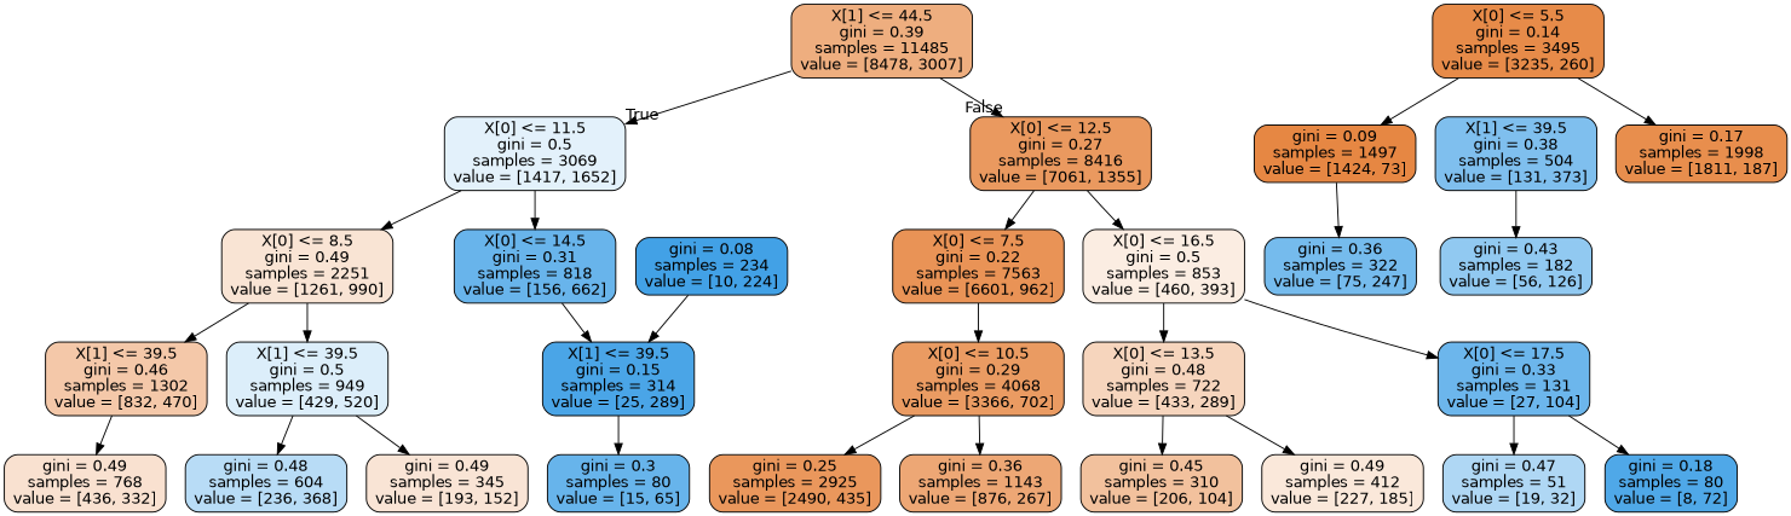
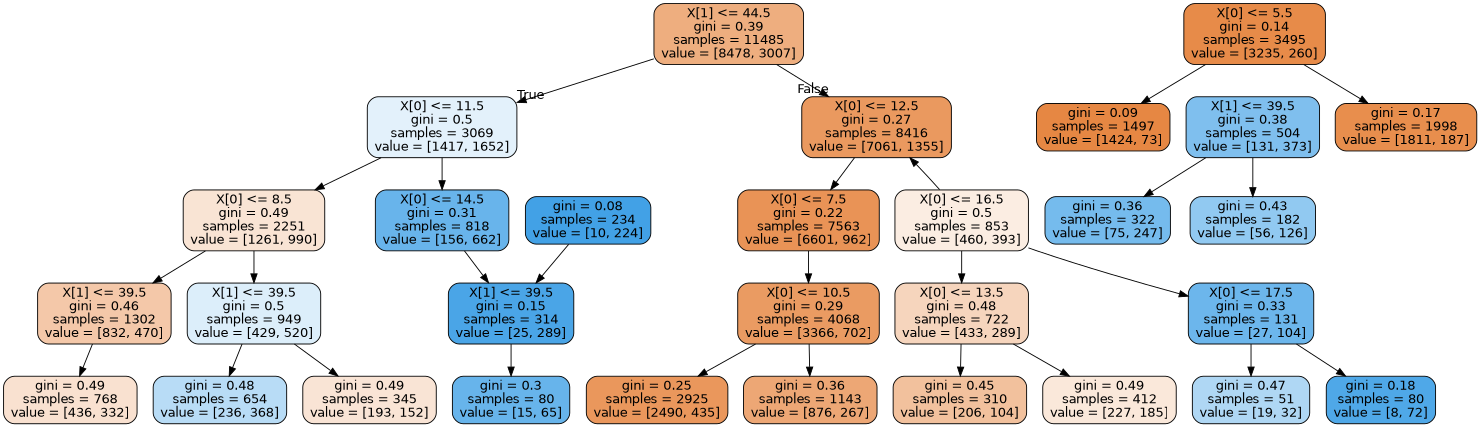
  digraph {
    node [color=black fontname=helvetica shape=box style="filled, rounded"]
    edge [fontname=helvetica]
    n1 [fillcolor="#eeae7f" label="X[1] <= 44.5\ngini = 0.39\nsamples = 11485\nvalue = [8478, 3007]"]
    n2 [fillcolor="#e3f1fb" label="X[0] <= 11.5\ngini = 0.5\nsamples = 3069\nvalue = [1417, 1652]"]
    n3 [fillcolor="#ea995f" label="X[0] <= 12.5\ngini = 0.27\nsamples = 8416\nvalue = [7061, 1355]"]
    n4 [fillcolor="#f9e4d4" label="X[0] <= 8.5\ngini = 0.49\nsamples = 2251\nvalue = [1261, 990]"]
    n5 [fillcolor="#68b4eb" label="X[0] <= 14.5\ngini = 0.31\nsamples = 818\nvalue = [156, 662]"]
    n6 [fillcolor="#e99356" label="X[0] <= 7.5\ngini = 0.22\nsamples = 7563\nvalue = [6601, 962]"]
    n7 [fillcolor="#fbede2" label="X[0] <= 16.5\ngini = 0.5\nsamples = 853\nvalue = [460, 393]"]
    n8 [fillcolor="#f4c8a9" label="X[1] <= 39.5\ngini = 0.46\nsamples = 1302\nvalue = [832, 470]"]
    n9 [fillcolor="#dceefa" label="X[1] <= 39.5\ngini = 0.5\nsamples = 949\nvalue = [429, 520]"]
    n10 [fillcolor="#4aa5e7" label="X[1] <= 39.5\ngini = 0.15\nsamples = 314\nvalue = [25, 289]"]
    n11 [fillcolor="#f9e1d0" label="gini = 0.49\nsamples = 768\nvalue = [436, 332]"]
-   n12 [fillcolor="#b8dcf6" label="gini = 0.48\nsamples = 604\nvalue = [236, 368]"]
+   n12 [fillcolor="#b8dcf6" label="gini = 0.48\nsamples = 654\nvalue = [236, 368]"]
    n13 [fillcolor="#f9e4d5" label="gini = 0.49\nsamples = 345\nvalue = [193, 152]"]
    n14 [fillcolor="#7fbfee" label="X[1] <= 39.5\ngini = 0.38\nsamples = 504\nvalue = [131, 373]"]
    n15 [fillcolor="#75bbed" label="gini = 0.36\nsamples = 322\nvalue = [75, 247]"]
    n16 [fillcolor="#91c9f1" label="gini = 0.43\nsamples = 182\nvalue = [56, 126]"]
    n17 [fillcolor="#67b4eb" label="gini = 0.3\nsamples = 80\nvalue = [15, 65]"]
    n18 [fillcolor="#42a1e6" label="gini = 0.08\nsamples = 234\nvalue = [10, 224]"]
    n19 [fillcolor="#ea9b62" label="X[0] <= 10.5\ngini = 0.29\nsamples = 4068\nvalue = [3366, 702]"]
    n20 [fillcolor="#f6d5bd" label="X[0] <= 13.5\ngini = 0.48\nsamples = 722\nvalue = [433, 289]"]
    n21 [fillcolor="#6cb6ec" label="X[0] <= 17.5\ngini = 0.33\nsamples = 131\nvalue = [27, 104]"]
    n22 [fillcolor="#e78b49" label="X[0] <= 5.5\ngini = 0.14\nsamples = 3495\nvalue = [3235, 260]"]
    n23 [fillcolor="#e68743" label="gini = 0.09\nsamples = 1497\nvalue = [1424, 73]"]
    n24 [fillcolor="#e88e4d" label="gini = 0.17\nsamples = 1998\nvalue = [1811, 187]"]
    n25 [fillcolor="#ea975c" label="gini = 0.25\nsamples = 2925\nvalue = [2490, 435]"]
    n26 [fillcolor="#eda775" label="gini = 0.36\nsamples = 1143\nvalue = [876, 267]"]
    n27 [fillcolor="#f2c19d" label="gini = 0.45\nsamples = 310\nvalue = [206, 104]"]
    n28 [fillcolor="#fae8da" label="gini = 0.49\nsamples = 412\nvalue = [227, 185]"]
    n29 [fillcolor="#afd7f4" label="gini = 0.47\nsamples = 51\nvalue = [19, 32]"]
    n30 [fillcolor="#4fa8e8" label="gini = 0.18\nsamples = 80\nvalue = [8, 72]"]
    n1 -> n2 [headlabel=True labelangle=45 labeldistance=2.5]
    n1 -> n3 [headlabel=False labelangle=-45 labeldistance=2.5]
    n2 -> n4
    n2 -> n5
    n3 -> n6
-   n3 -> n7
+   n7 -> n3
    n4 -> n8
    n4 -> n9
    n5 -> n10
    n6 -> n19
    n7 -> n20
    n7 -> n21
    n8 -> n11
    n9 -> n12
    n9 -> n13
    n10 -> n17
-   n23 -> n15
+   n14 -> n15
    n14 -> n16
    n18 -> n10
    n19 -> n25
    n19 -> n26
    n20 -> n27
    n20 -> n28
    n21 -> n29
    n21 -> n30
    n22 -> n23
    n22 -> n24
  }
